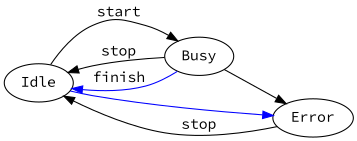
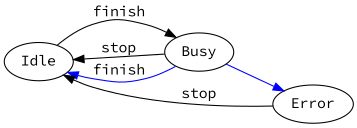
  digraph {
    fontname="Source Code Pro"
    rankdir=LR
    node [fontname="Source Code Pro"]
    edge [fontname="Source Code Pro"]
    n1 [label=Idle]
    n2 [label=Busy]
    n3 [label=Error]
-   n1 -> n2 [label=start]
-   n1 -> n3 [color=blue]
+   n1 -> n2 [label=finish]
    n2 -> n1 [label=stop]
    n2 -> n1 [color=blue label=finish]
-   n2 -> n3 [color=black]
+   n2 -> n3 [color=blue]
    n3 -> n1 [label=stop]
  }
